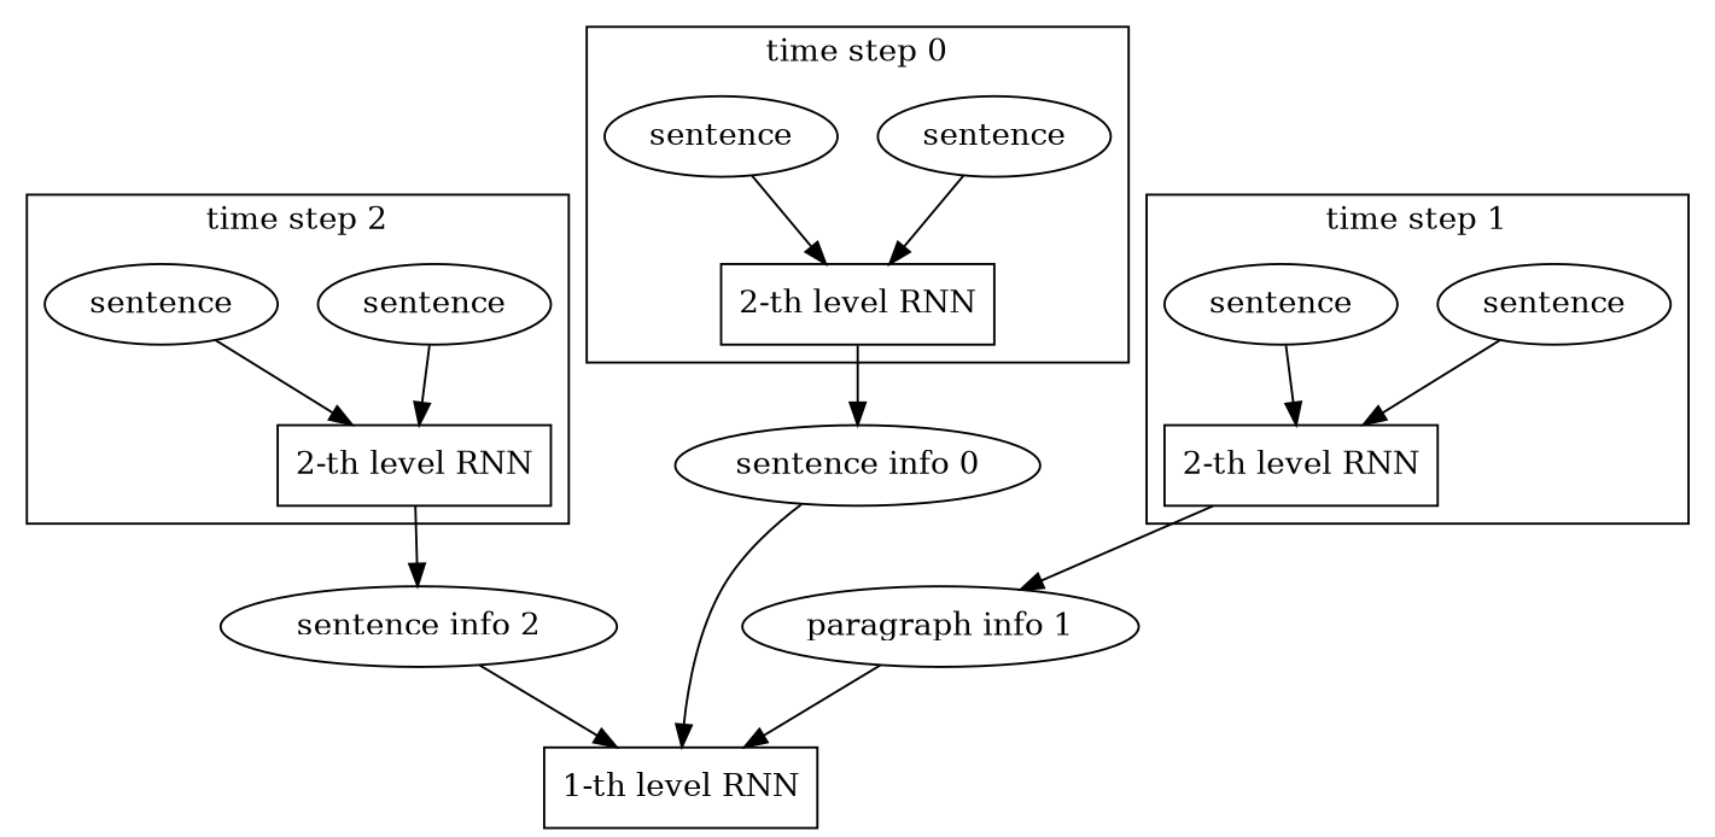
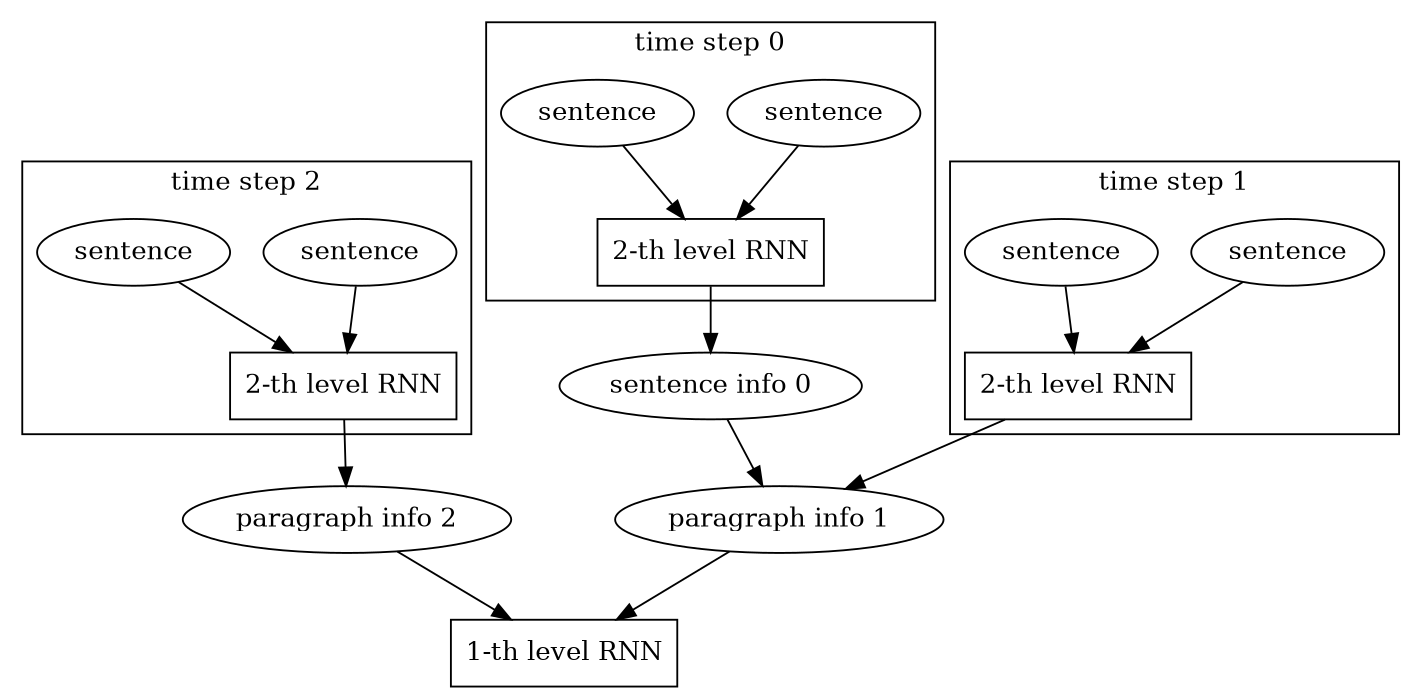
  digraph {
    n1 [label=sentence]
    n2 [label="2-th level RNN" shape=box]
    n3 [label=sentence]
    n4 [label=sentence]
    n5 [label="2-th level RNN" shape=box]
    n6 [label=sentence]
    n7 [label=sentence]
    n8 [label="2-th level RNN" shape=box]
    n9 [label=sentence]
    n10 [label="sentence info 0"]
    n11 [label="paragraph info 1"]
-   n12 [label="sentence info 2"]
+   n12 [label="paragraph info 2"]
    n13 [label="1-th level RNN" shape=box]
    subgraph cluster_1 {
      label="time step 0"
      n1
      n2
      n3
    }
    subgraph cluster_2 {
      label="time step 1"
      n4
      n5
      n6
    }
    subgraph cluster_3 {
      label="time step 2"
      n7
      n8
      n9
    }
    n1 -> n2
    n2 -> n10
    n3 -> n2
    n4 -> n5
    n5 -> n11
    n6 -> n5
    n7 -> n8
    n8 -> n12
    n9 -> n8
-   n10 -> n13
+   n10 -> n11
    n11 -> n13
    n12 -> n13
  }
